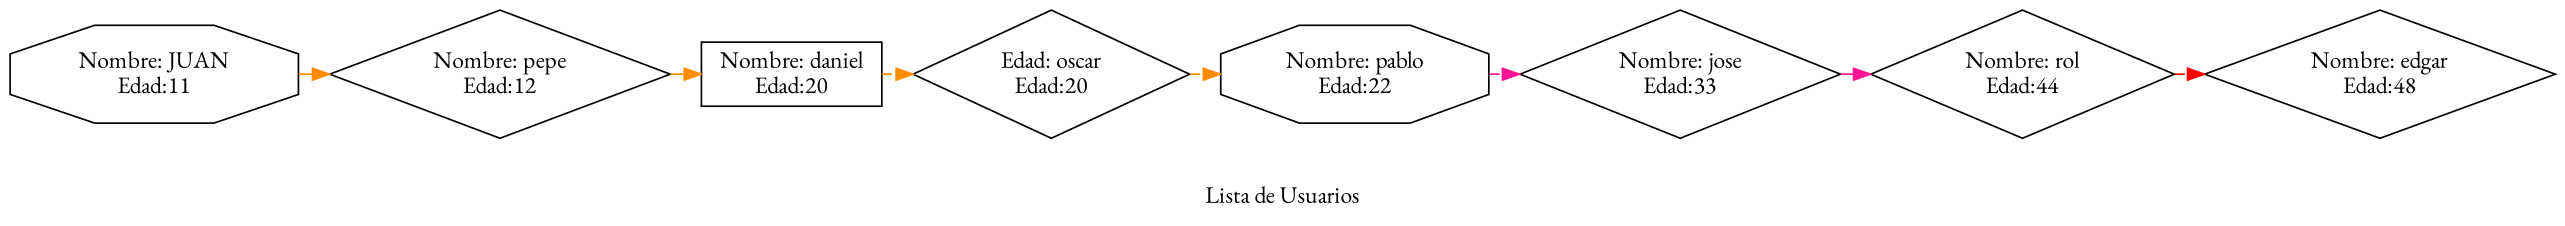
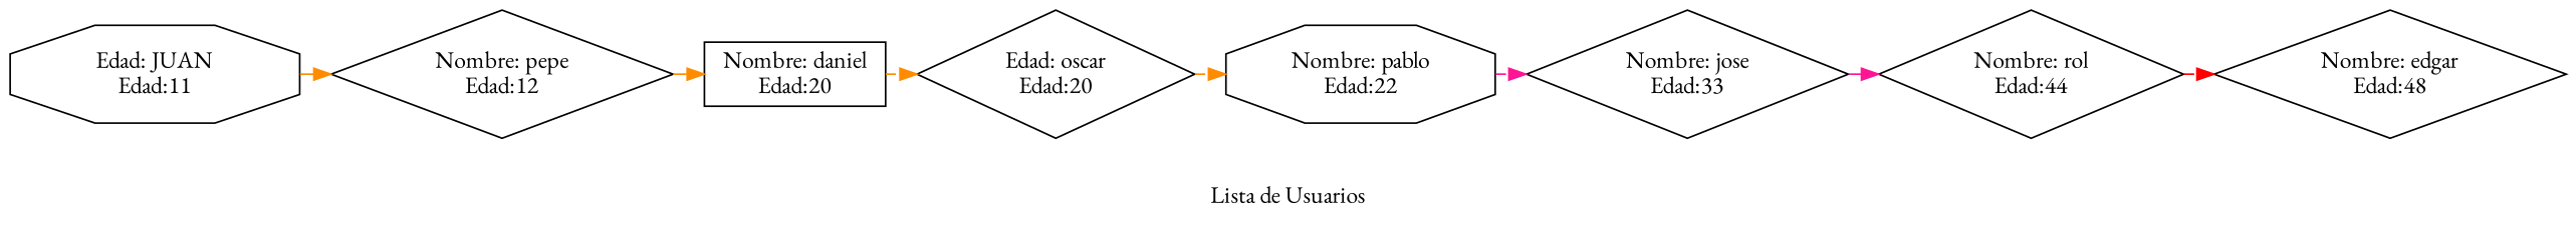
  digraph {
    fontname="EB Garamond"
    label="Lista de Usuarios"
    node [fontname="EB Garamond" shape=diamond]
    edge [color=darkorange fontname="EB Garamond" style=dashed]
-   n1 [label=" Nombre: JUAN \nEdad:11" shape=octagon]
+   n1 [label=" Edad: JUAN \nEdad:11" shape=octagon]
    n2 [label=" Nombre: pepe \nEdad:12"]
    n3 [label=" Nombre: daniel \nEdad:20" shape=box]
    n4 [label=" Edad: oscar \nEdad:20"]
    n5 [label=" Nombre: pablo \nEdad:22" shape=octagon]
    n6 [label=" Nombre: jose \nEdad:33"]
    n7 [label=" Nombre: rol \nEdad:44"]
    n8 [label=" Nombre: edgar \nEdad:48"]
    subgraph sub_1 {
      rank=same
      n1
      n2
      n3
      n4
      n5
      n6
      n7
      n8
    }
    n1 -> n2 [style=solid]
    n2 -> n3 [style=solid]
    n3 -> n4
    n4 -> n5
    n5 -> n6 [color=deeppink]
    n6 -> n7 [color=deeppink style=solid]
    n7 -> n8 [color=red]
  }
